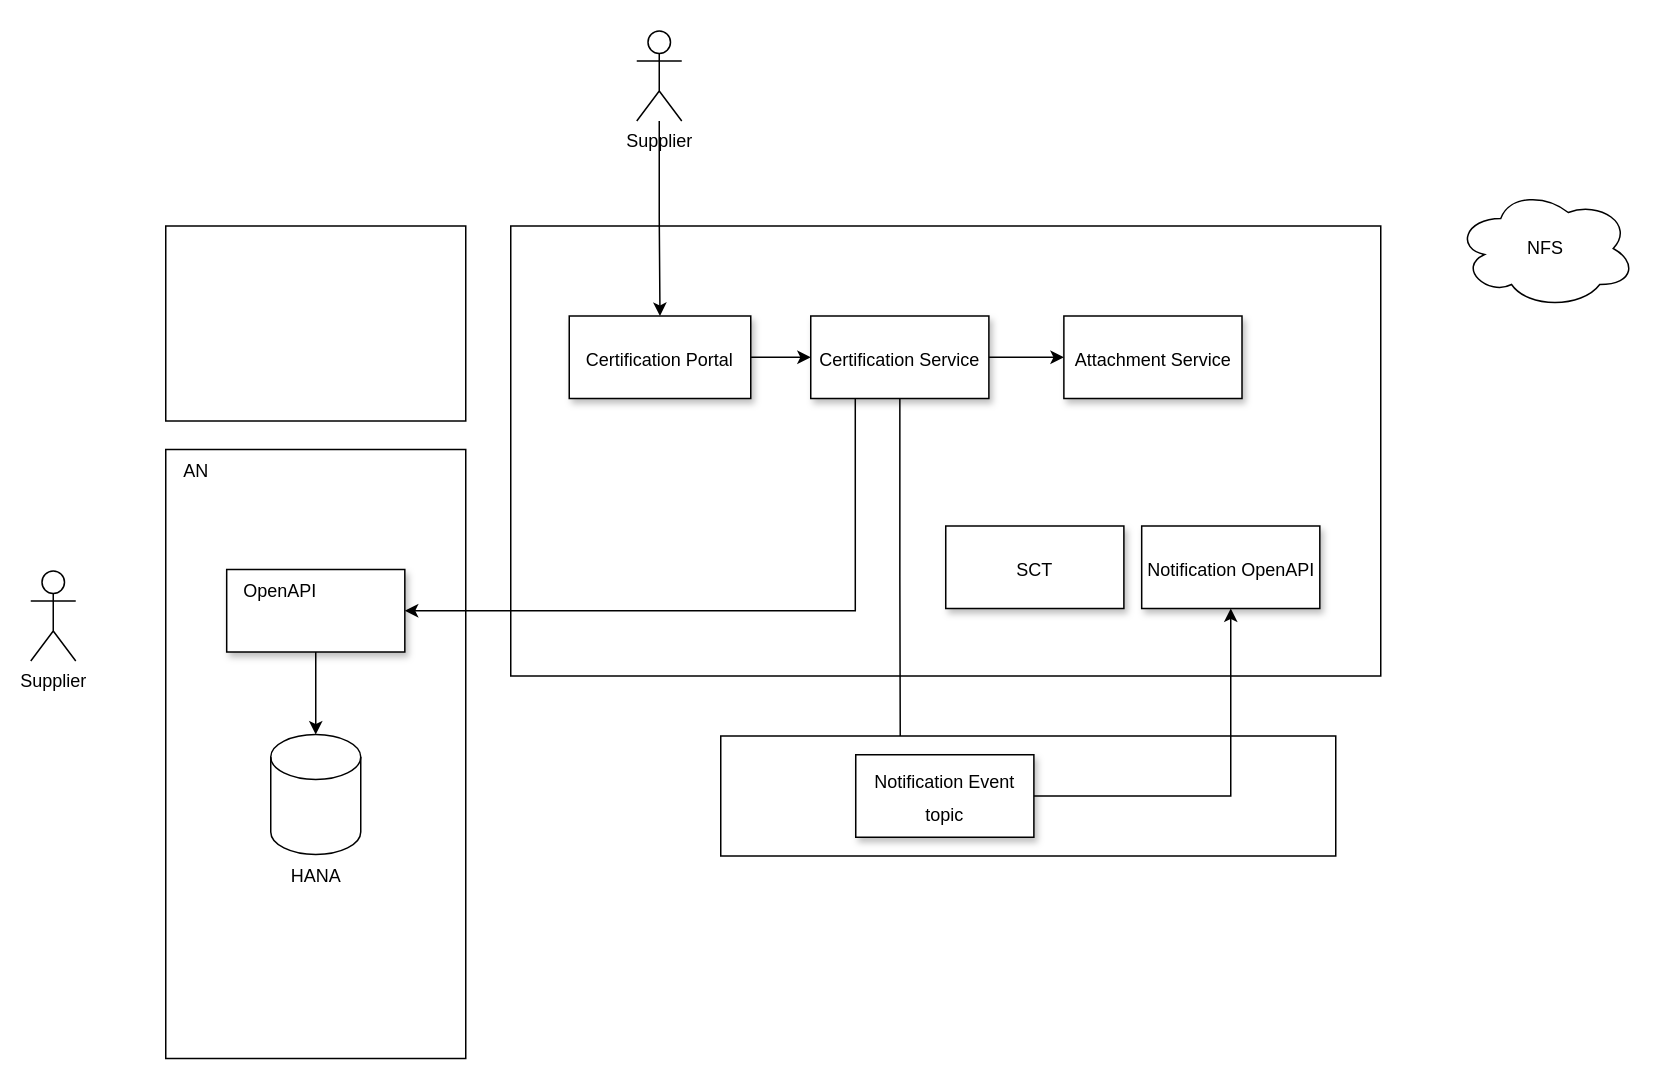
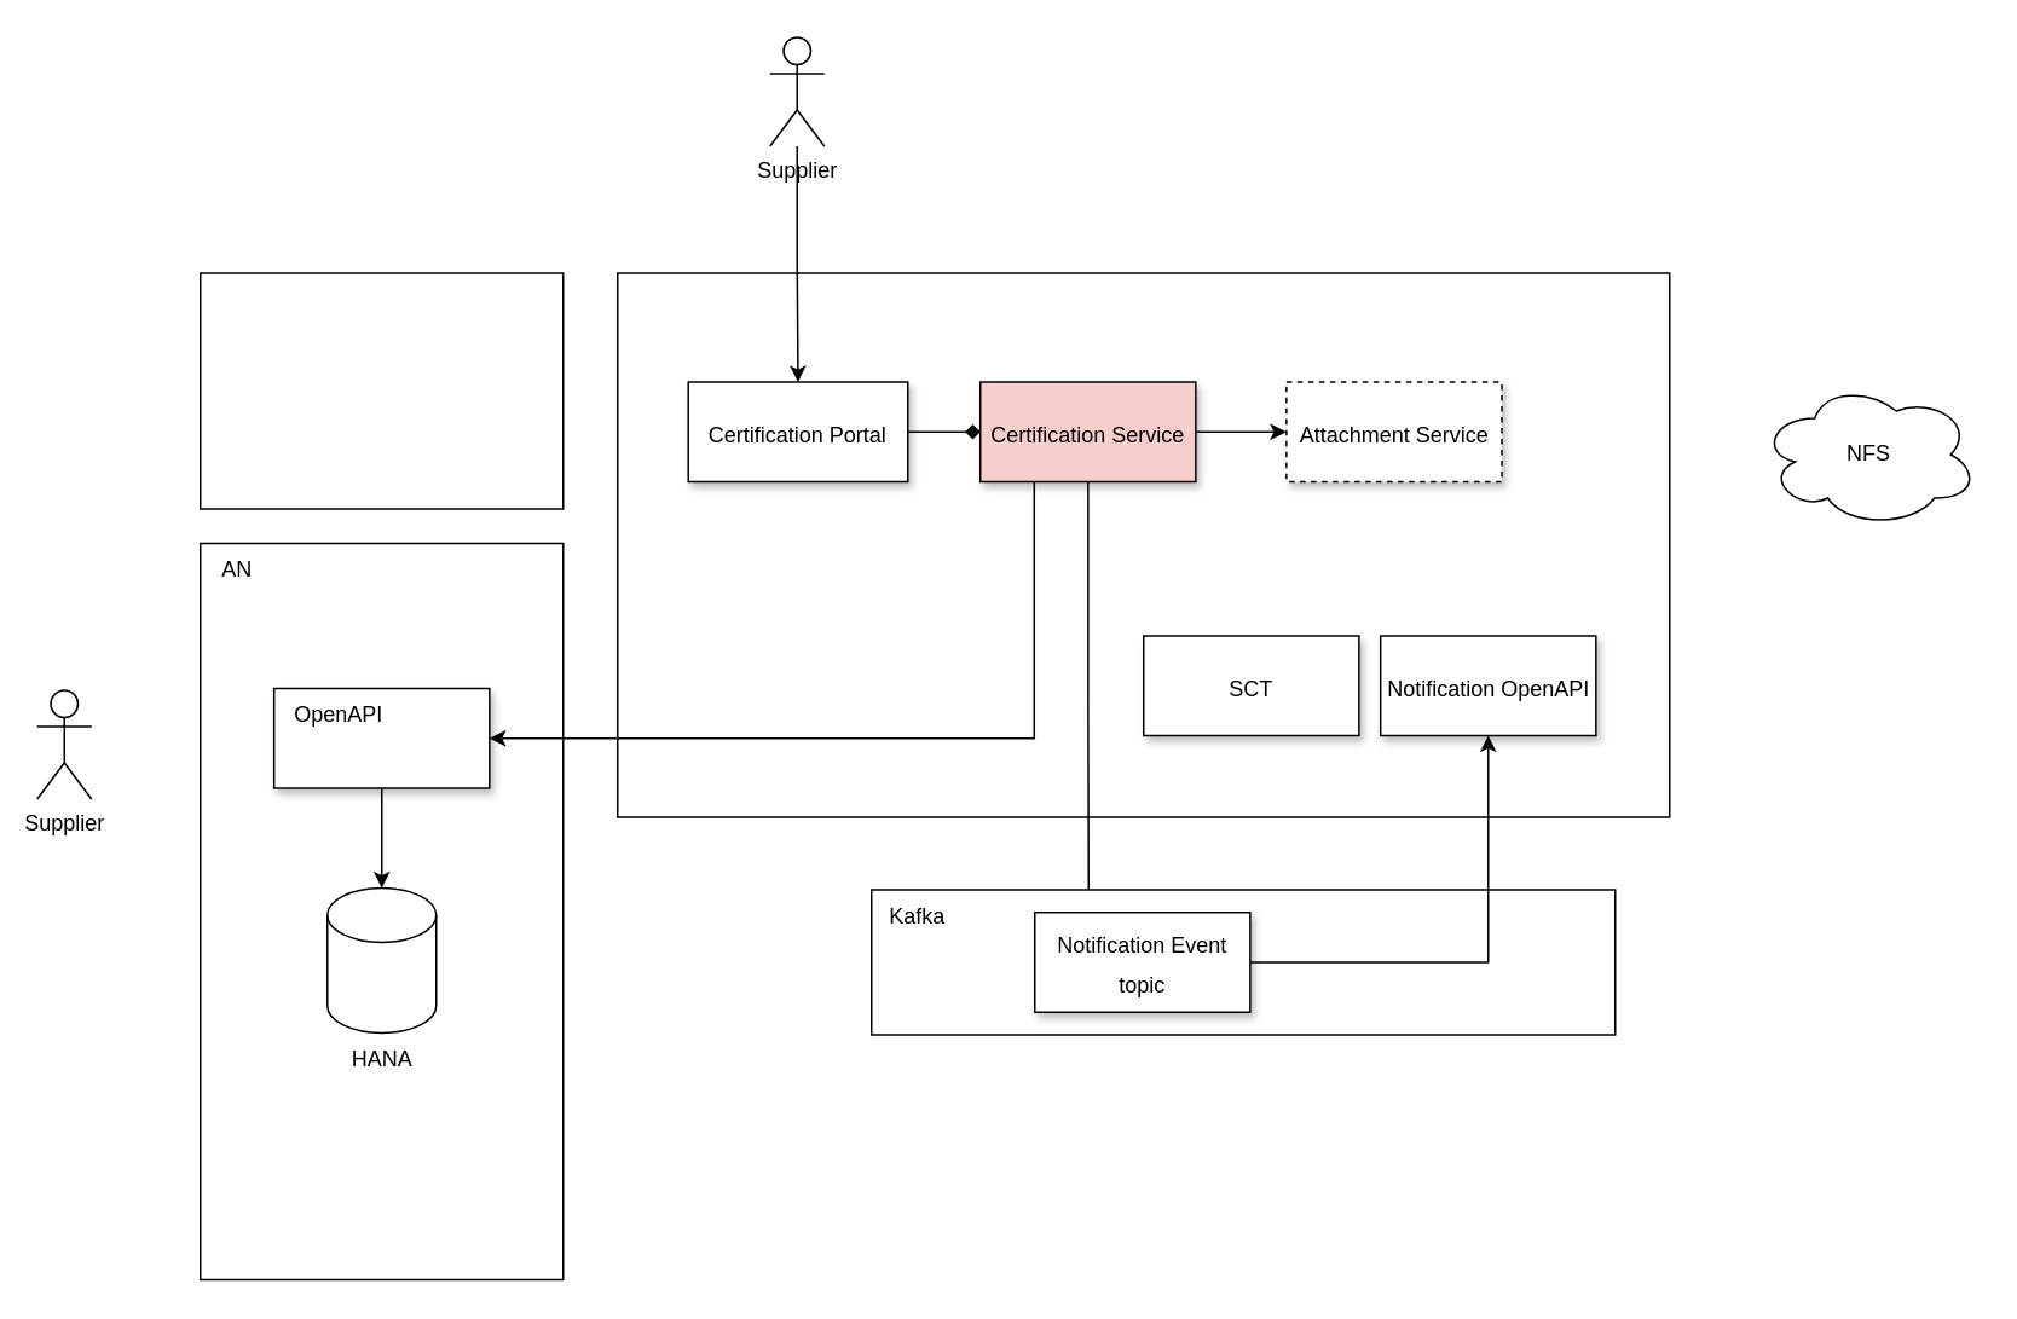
  <mxCell id="0" />
  <mxCell id="1" parent="0" />
  <mxCell id="2" value="" style="rounded=0;whiteSpace=wrap;html=1;" vertex="1" parent="1"><mxGeometry x="340" y="150" width="580" height="300" as="geometry" /></mxCell>
  <mxCell id="3" style="edgeStyle=orthogonalEdgeStyle;rounded=0;orthogonalLoop=1;jettySize=auto;html=1;entryX=0.5;entryY=0;entryDx=0;entryDy=0;" edge="1" parent="1" source="4" target="7"><mxGeometry relative="1" as="geometry" /></mxCell>
  <mxCell id="4" value="Supplier" style="shape=umlActor;verticalLabelPosition=bottom;verticalAlign=top;html=1;outlineConnect=0;" vertex="1" parent="1"><mxGeometry x="424" y="20" width="30" height="60" as="geometry" /></mxCell>
- <mxCell id="5" value="NFS" style="ellipse;shape=cloud;whiteSpace=wrap;html=1;" vertex="1" parent="1"><mxGeometry x="970" y="125" width="120" height="80" as="geometry" /></mxCell>
- <mxCell id="6" style="edgeStyle=orthogonalEdgeStyle;rounded=0;orthogonalLoop=1;jettySize=auto;html=1;" edge="1" parent="1" source="7" target="10"><mxGeometry relative="1" as="geometry" /></mxCell>
+ <mxCell id="5" value="NFS" style="ellipse;shape=cloud;whiteSpace=wrap;html=1;" vertex="1" parent="1"><mxGeometry x="970" y="210" width="120" height="80" as="geometry" /></mxCell>
+ <mxCell id="6" style="edgeStyle=orthogonalEdgeStyle;rounded=0;orthogonalLoop=1;jettySize=auto;html=1;endArrow=diamond;" edge="1" parent="1" source="7" target="10"><mxGeometry relative="1" as="geometry" /></mxCell>
  <mxCell id="7" value="&lt;span style=&quot;font-size: 12px;&quot;&gt;Certification Portal&lt;/span&gt;" style="whiteSpace=wrap;html=1;shadow=1;fontSize=18;" vertex="1" parent="1"><mxGeometry x="379" y="210" width="121" height="55" as="geometry" /></mxCell>
  <mxCell id="8" style="edgeStyle=orthogonalEdgeStyle;rounded=0;orthogonalLoop=1;jettySize=auto;html=1;entryX=0;entryY=0.5;entryDx=0;entryDy=0;" edge="1" parent="1" source="10" target="13"><mxGeometry relative="1" as="geometry" /></mxCell>
  <mxCell id="9" style="edgeStyle=orthogonalEdgeStyle;rounded=0;orthogonalLoop=1;jettySize=auto;html=1;entryX=0.25;entryY=0;entryDx=0;entryDy=0;" edge="1" parent="1" source="10" target="30"><mxGeometry relative="1" as="geometry" /></mxCell>
- <mxCell id="10" value="&lt;span style=&quot;font-size: 12px;&quot;&gt;Certification Service&lt;/span&gt;" style="whiteSpace=wrap;html=1;shadow=1;fontSize=18;" vertex="1" parent="1"><mxGeometry x="540" y="210" width="118.75" height="55" as="geometry" /></mxCell>
+ <mxCell id="10" value="&lt;span style=&quot;font-size: 12px;&quot;&gt;Certification Service&lt;/span&gt;" style="whiteSpace=wrap;html=1;shadow=1;fontSize=18;fillColor=#f8cecc;" vertex="1" parent="1"><mxGeometry x="540" y="210" width="118.75" height="55" as="geometry" /></mxCell>
  <mxCell id="11" value="&lt;span style=&quot;font-size: 12px;&quot;&gt;Notification OpenAPI&lt;/span&gt;" style="whiteSpace=wrap;html=1;shadow=1;fontSize=18;" vertex="1" parent="1"><mxGeometry x="760.63" y="350" width="118.75" height="55" as="geometry" /></mxCell>
  <mxCell id="12" value="&lt;span style=&quot;font-size: 12px;&quot;&gt;SCT&lt;/span&gt;" style="whiteSpace=wrap;html=1;shadow=1;fontSize=18;" vertex="1" parent="1"><mxGeometry x="630" y="350" width="118.75" height="55" as="geometry" /></mxCell>
- <mxCell id="13" value="&lt;span style=&quot;font-size: 12px;&quot;&gt;Attachment Service&lt;/span&gt;" style="whiteSpace=wrap;html=1;shadow=1;fontSize=18;" vertex="1" parent="1"><mxGeometry x="708.75" y="210" width="118.75" height="55" as="geometry" /></mxCell>
+ <mxCell id="13" value="&lt;span style=&quot;font-size: 12px;&quot;&gt;Attachment Service&lt;/span&gt;" style="whiteSpace=wrap;html=1;shadow=1;fontSize=18;dashed=1;" vertex="1" parent="1"><mxGeometry x="708.75" y="210" width="118.75" height="55" as="geometry" /></mxCell>
  <mxCell id="14" value="" style="rounded=0;whiteSpace=wrap;html=1;" vertex="1" parent="1"><mxGeometry x="110" y="150" width="200" height="130" as="geometry" /></mxCell>
  <mxCell id="15" value="Supplier" style="shape=umlActor;verticalLabelPosition=bottom;verticalAlign=top;html=1;outlineConnect=0;" vertex="1" parent="1"><mxGeometry x="20" y="380" width="30" height="60" as="geometry" /></mxCell>
  <mxCell id="16" value="" style="group" vertex="1" connectable="0" parent="1"><mxGeometry x="110" y="299" width="200" height="406" as="geometry" /></mxCell>
  <mxCell id="17" value="" style="rounded=0;whiteSpace=wrap;html=1;" parent="16" vertex="1"><mxGeometry width="200" height="406" as="geometry" /></mxCell>
  <mxCell id="18" value="AN" style="text;html=1;align=center;verticalAlign=middle;resizable=0;points=[];autosize=1;strokeColor=none;fillColor=none;" vertex="1" parent="16"><mxGeometry width="40" height="30" as="geometry" /></mxCell>
  <mxCell id="19" value="" style="group" vertex="1" connectable="0" parent="16"><mxGeometry x="40.63" y="80" width="118.75" height="55" as="geometry" /></mxCell>
  <mxCell id="20" value="" style="whiteSpace=wrap;html=1;shadow=1;fontSize=18;" vertex="1" parent="19"><mxGeometry width="118.75" height="55" as="geometry" /></mxCell>
  <mxCell id="21" value="OpenAPI" style="text;html=1;align=center;verticalAlign=middle;resizable=0;points=[];autosize=1;strokeColor=none;fillColor=none;" vertex="1" parent="19"><mxGeometry width="70" height="30" as="geometry" /></mxCell>
  <mxCell id="22" value="" style="group" parent="16" vertex="1" connectable="0"><mxGeometry x="70" y="190" width="60" height="110" as="geometry" /></mxCell>
  <mxCell id="23" value="" style="shape=cylinder3;whiteSpace=wrap;html=1;boundedLbl=1;backgroundOutline=1;size=15;" parent="22" vertex="1"><mxGeometry width="60" height="80" as="geometry" /></mxCell>
  <mxCell id="24" value="HANA" style="text;html=1;align=center;verticalAlign=middle;resizable=0;points=[];autosize=1;strokeColor=none;fillColor=none;" parent="22" vertex="1"><mxGeometry y="80" width="60" height="30" as="geometry" /></mxCell>
  <mxCell id="25" style="edgeStyle=orthogonalEdgeStyle;rounded=0;orthogonalLoop=1;jettySize=auto;html=1;exitX=0.5;exitY=1;exitDx=0;exitDy=0;" edge="1" parent="16" source="20" target="23"><mxGeometry relative="1" as="geometry" /></mxCell>
  <mxCell id="26" style="edgeStyle=orthogonalEdgeStyle;rounded=0;orthogonalLoop=1;jettySize=auto;html=1;exitX=0.25;exitY=1;exitDx=0;exitDy=0;entryX=1;entryY=0.5;entryDx=0;entryDy=0;" edge="1" parent="1" source="10" target="20"><mxGeometry relative="1" as="geometry" /></mxCell>
  <mxCell id="27" value="" style="group" vertex="1" connectable="0" parent="1"><mxGeometry x="480" y="490" width="410" height="80" as="geometry" /></mxCell>
  <mxCell id="28" value="" style="rounded=0;whiteSpace=wrap;html=1;" vertex="1" parent="27"><mxGeometry width="410" height="80" as="geometry" /></mxCell>
+ <mxCell id="29" value="Kafka" style="text;html=1;align=center;verticalAlign=middle;resizable=0;points=[];autosize=1;strokeColor=none;fillColor=none;" vertex="1" parent="27"><mxGeometry width="50" height="30" as="geometry" /></mxCell>
  <mxCell id="30" value="&lt;span style=&quot;font-size: 12px;&quot;&gt;Notification Event topic&lt;/span&gt;" style="whiteSpace=wrap;html=1;shadow=1;fontSize=18;" vertex="1" parent="27"><mxGeometry x="90" y="12.5" width="118.75" height="55" as="geometry" /></mxCell>
  <mxCell id="31" style="edgeStyle=orthogonalEdgeStyle;rounded=0;orthogonalLoop=1;jettySize=auto;html=1;entryX=0.5;entryY=1;entryDx=0;entryDy=0;" edge="1" parent="1" source="30" target="11"><mxGeometry relative="1" as="geometry" /></mxCell>
